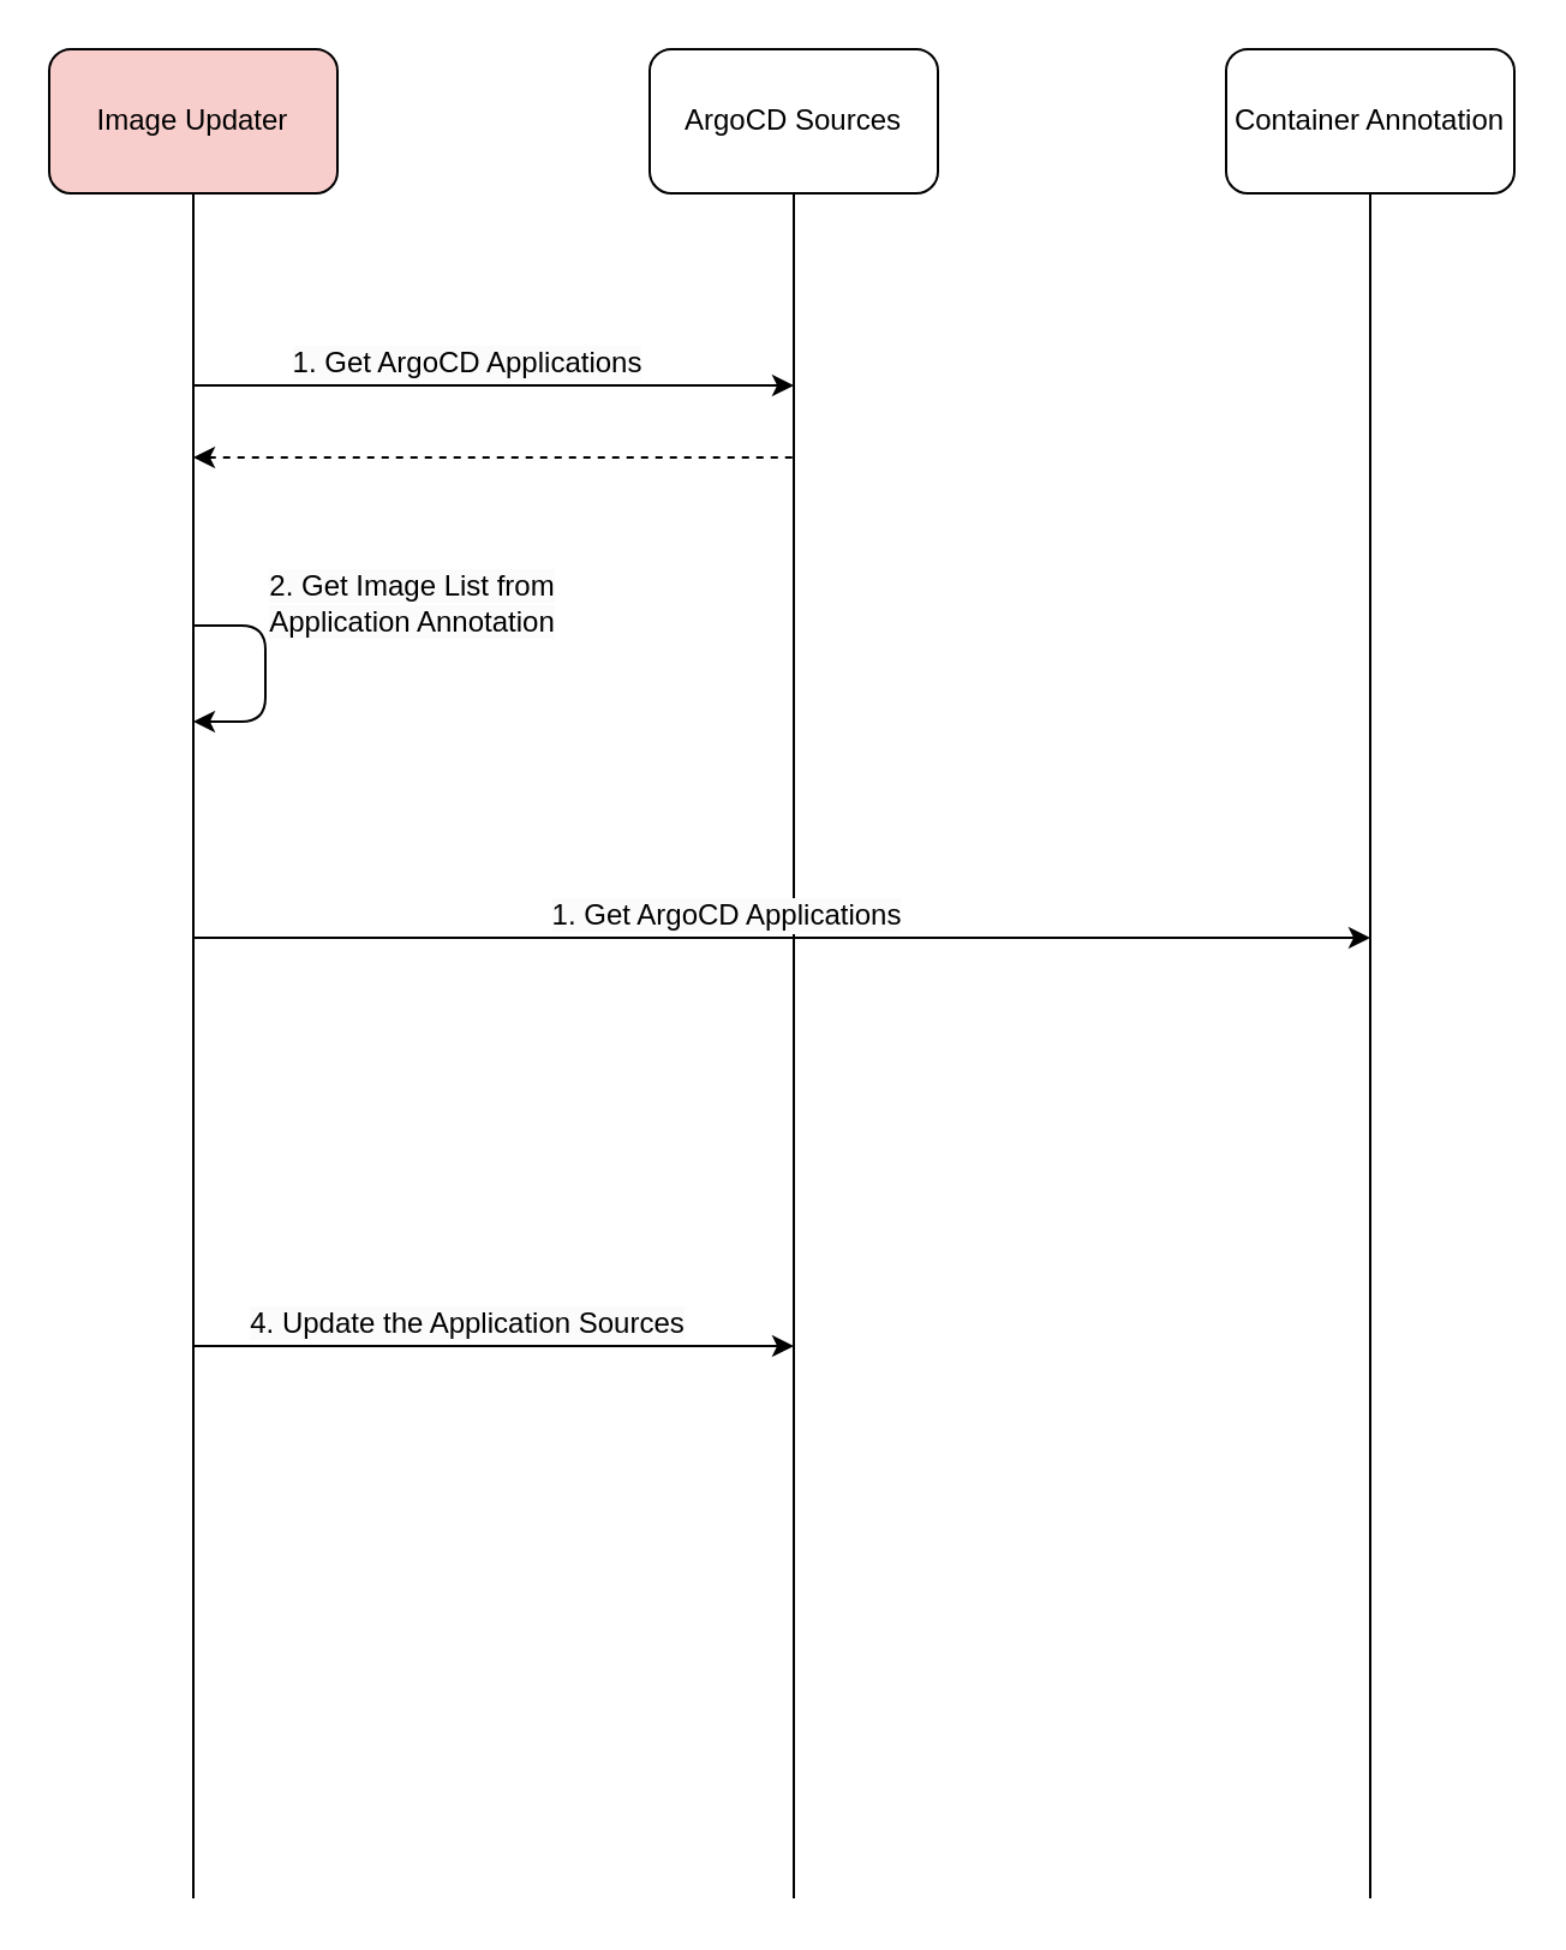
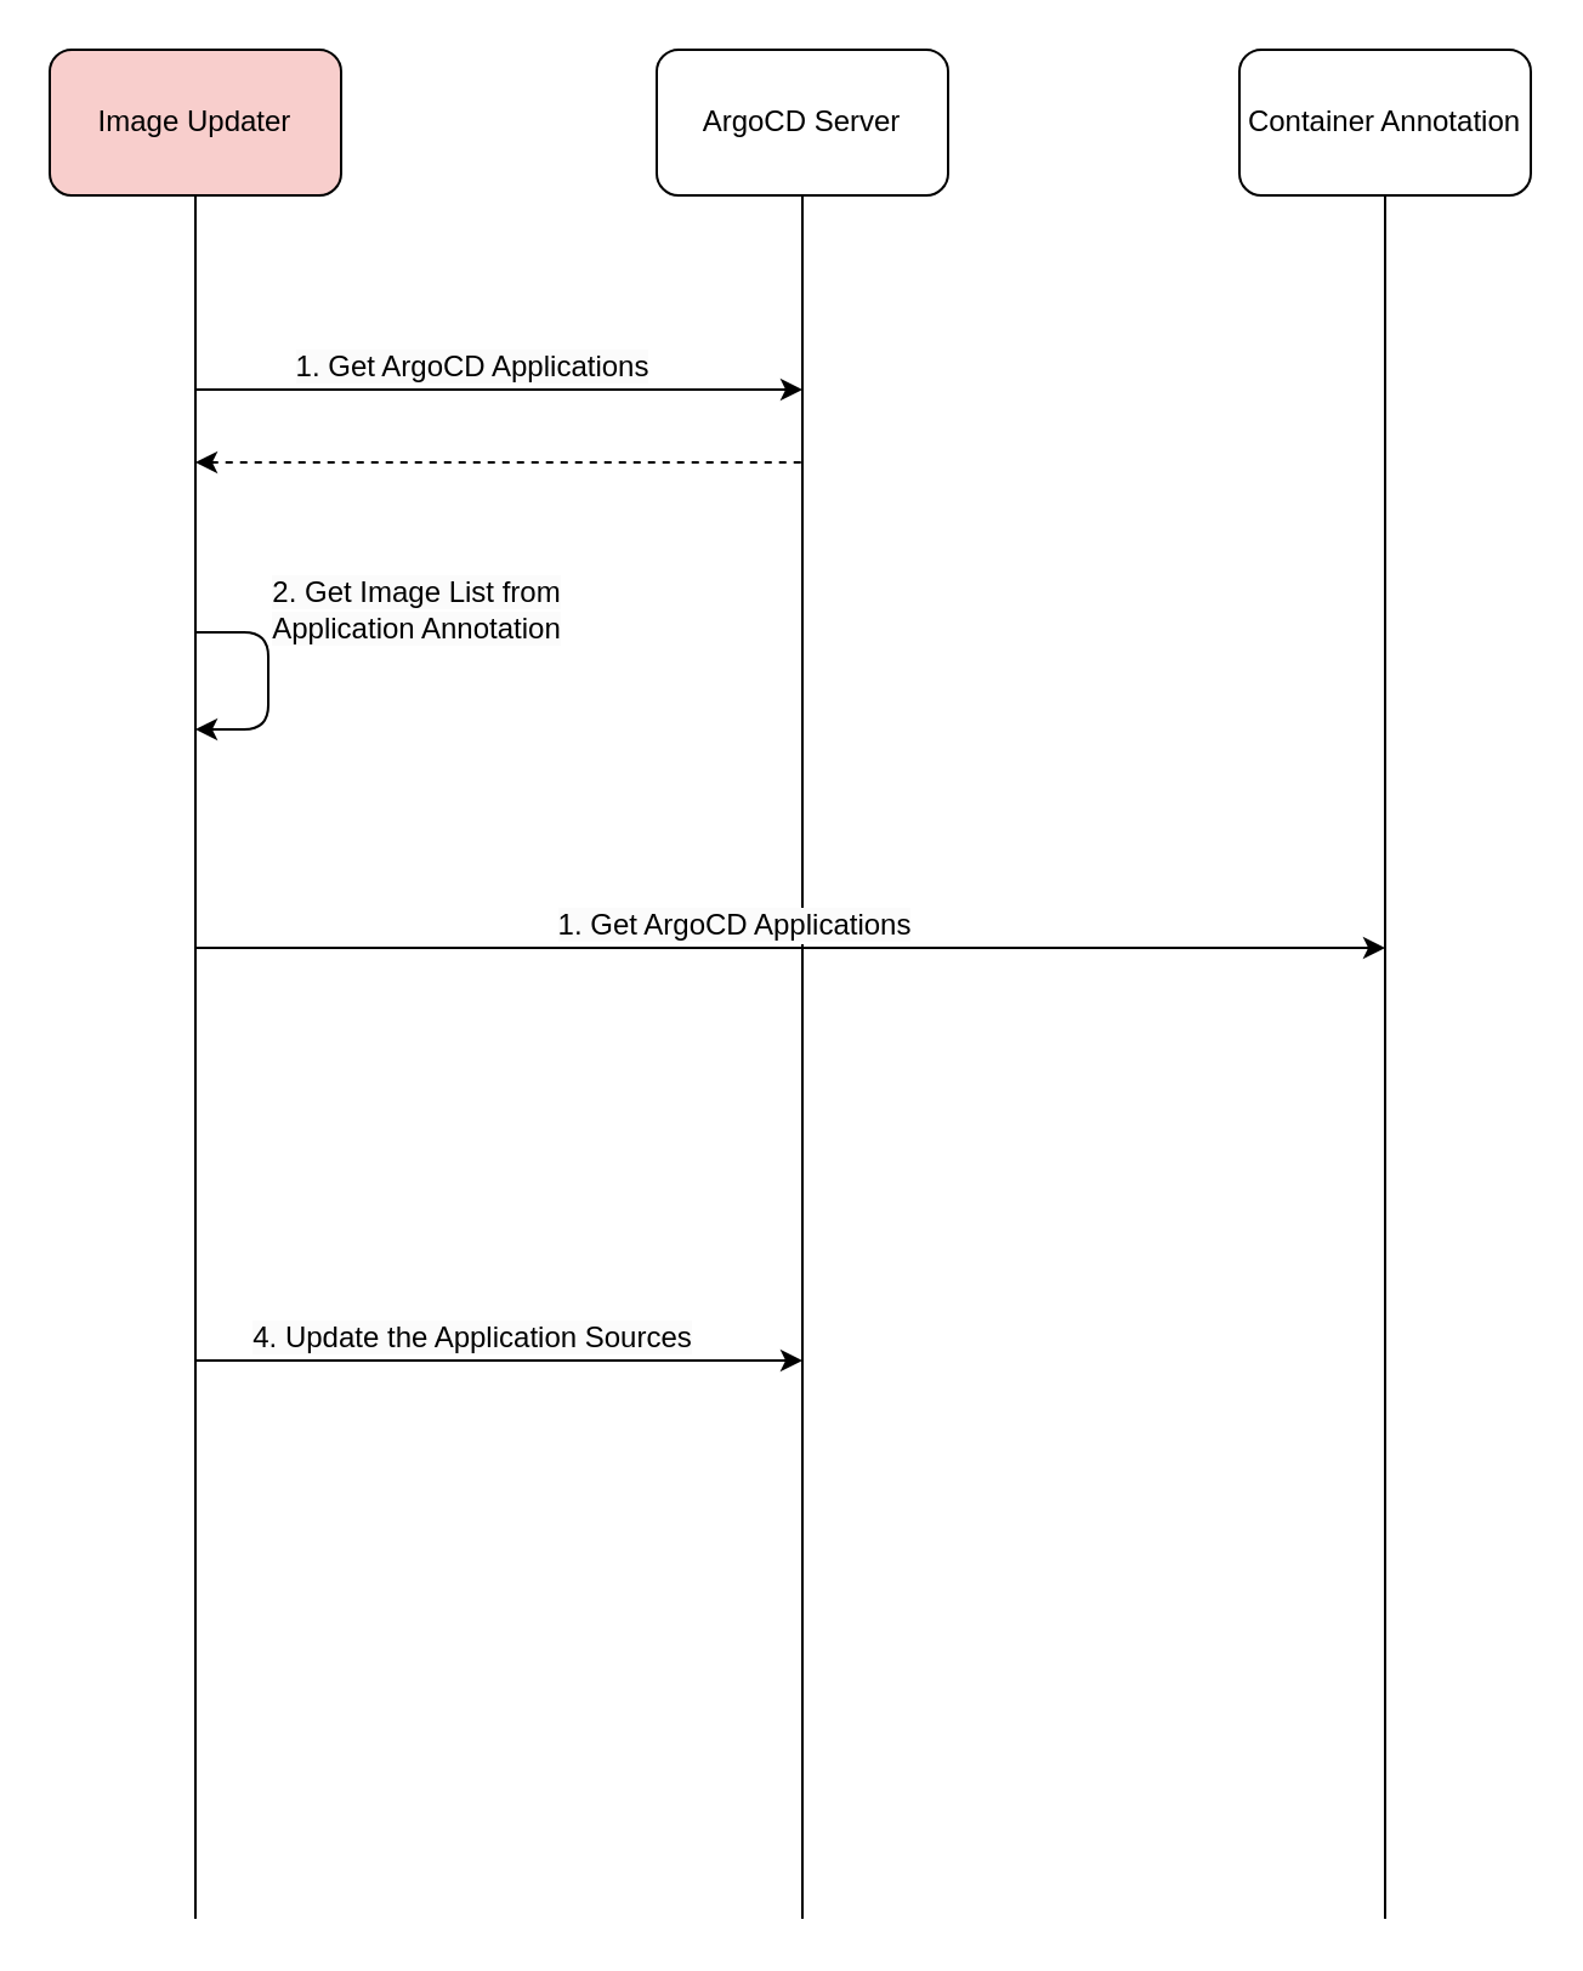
  <mxCell id="0" />
  <mxCell id="1" parent="0" />
  <mxCell id="2" value="" style="group" vertex="1" connectable="0" parent="1"><mxGeometry x="270" y="20" width="120" height="770" as="geometry" /></mxCell>
  <mxCell id="3" style="edgeStyle=none;html=1;exitX=0.5;exitY=1;exitDx=0;exitDy=0;endArrow=none;endFill=0;" edge="1" parent="2" source="4"><mxGeometry relative="1" as="geometry"><mxPoint x="60" y="770" as="targetPoint" /></mxGeometry></mxCell>
- <mxCell id="4" value="ArgoCD Sources" style="rounded=1;whiteSpace=wrap;html=1;" vertex="1" parent="2"><mxGeometry width="120" height="60" as="geometry" /></mxCell>
+ <mxCell id="4" value="ArgoCD Server" style="rounded=1;whiteSpace=wrap;html=1;" vertex="1" parent="2"><mxGeometry width="120" height="60" as="geometry" /></mxCell>
  <mxCell id="5" value="" style="endArrow=none;html=1;endFill=0;startArrow=classic;startFill=1;dashed=1;" edge="1" parent="2"><mxGeometry width="50" height="50" relative="1" as="geometry"><mxPoint x="-190" y="170" as="sourcePoint" /><mxPoint x="60" y="170" as="targetPoint" /><Array as="points"><mxPoint x="-70" y="170" /></Array></mxGeometry></mxCell>
  <mxCell id="6" value="" style="endArrow=classic;html=1;" edge="1" parent="2"><mxGeometry width="50" height="50" relative="1" as="geometry"><mxPoint x="-190" y="540" as="sourcePoint" /><mxPoint x="60" y="540" as="targetPoint" /></mxGeometry></mxCell>
  <mxCell id="7" value="&lt;span style=&quot;font-size: 12px; background-color: rgb(251, 251, 251);&quot;&gt;4. Update the Application Sources&lt;/span&gt;" style="edgeLabel;html=1;align=center;verticalAlign=middle;resizable=0;points=[];" vertex="1" connectable="0" parent="6"><mxGeometry x="-0.096" y="3" relative="1" as="geometry"><mxPoint y="-7" as="offset" /></mxGeometry></mxCell>
  <mxCell id="8" value="" style="group" vertex="1" connectable="0" parent="1"><mxGeometry x="510" y="20" width="120" height="770" as="geometry" /></mxCell>
  <mxCell id="9" style="edgeStyle=none;html=1;exitX=0.5;exitY=1;exitDx=0;exitDy=0;endArrow=none;endFill=0;" edge="1" parent="8" source="10"><mxGeometry relative="1" as="geometry"><mxPoint x="60" y="770" as="targetPoint" /></mxGeometry></mxCell>
  <mxCell id="10" value="Container Annotation" style="rounded=1;whiteSpace=wrap;html=1;" vertex="1" parent="8"><mxGeometry width="120" height="60" as="geometry" /></mxCell>
  <mxCell id="11" style="edgeStyle=none;html=1;exitX=0.5;exitY=1;exitDx=0;exitDy=0;endArrow=none;endFill=0;" edge="1" parent="1" source="12"><mxGeometry relative="1" as="geometry"><mxPoint x="80" y="790" as="targetPoint" /></mxGeometry></mxCell>
  <mxCell id="12" value="Image Updater" style="rounded=1;whiteSpace=wrap;html=1;fillColor=#f8cecc;" vertex="1" parent="1"><mxGeometry x="20" y="20" width="120" height="60" as="geometry" /></mxCell>
  <mxCell id="13" value="" style="endArrow=classic;html=1;" edge="1" parent="1"><mxGeometry width="50" height="50" relative="1" as="geometry"><mxPoint x="80" y="160" as="sourcePoint" /><mxPoint x="330" y="160" as="targetPoint" /></mxGeometry></mxCell>
  <mxCell id="14" value="&lt;span style=&quot;font-size: 12px; background-color: rgb(251, 251, 251);&quot;&gt;1. Get ArgoCD Applications&lt;/span&gt;" style="edgeLabel;html=1;align=center;verticalAlign=middle;resizable=0;points=[];" vertex="1" connectable="0" parent="13"><mxGeometry x="-0.096" y="3" relative="1" as="geometry"><mxPoint y="-7" as="offset" /></mxGeometry></mxCell>
  <mxCell id="15" value="" style="endArrow=classic;html=1;" edge="1" parent="1"><mxGeometry width="50" height="50" relative="1" as="geometry"><mxPoint x="80" y="260" as="sourcePoint" /><mxPoint x="80" y="300" as="targetPoint" /><Array as="points"><mxPoint x="110" y="260" /><mxPoint x="110" y="300" /></Array></mxGeometry></mxCell>
  <mxCell id="16" value="&lt;span style=&quot;font-size: 12px; background-color: rgb(251, 251, 251);&quot;&gt;2. Get Image List from &lt;br&gt;Application Annotation&lt;/span&gt;" style="edgeLabel;html=1;align=center;verticalAlign=middle;resizable=0;points=[];" vertex="1" connectable="0" parent="15"><mxGeometry x="-0.08" y="-1" relative="1" as="geometry"><mxPoint x="61" y="-26" as="offset" /></mxGeometry></mxCell>
  <mxCell id="17" value="" style="endArrow=classic;html=1;" edge="1" parent="1"><mxGeometry width="50" height="50" relative="1" as="geometry"><mxPoint x="80" y="390" as="sourcePoint" /><mxPoint x="570" y="390" as="targetPoint" /></mxGeometry></mxCell>
  <mxCell id="18" value="&lt;span style=&quot;font-size: 12px; background-color: rgb(251, 251, 251);&quot;&gt;1. Get ArgoCD Applications&lt;/span&gt;" style="edgeLabel;html=1;align=center;verticalAlign=middle;resizable=0;points=[];" vertex="1" connectable="0" parent="17"><mxGeometry x="-0.096" y="3" relative="1" as="geometry"><mxPoint y="-7" as="offset" /></mxGeometry></mxCell>
